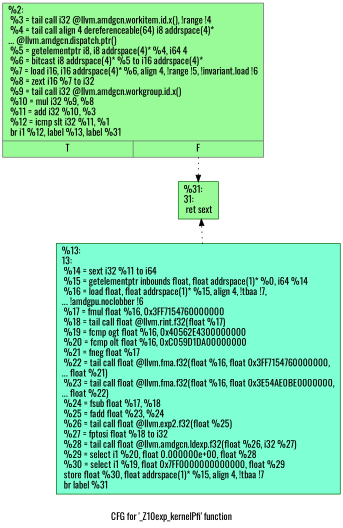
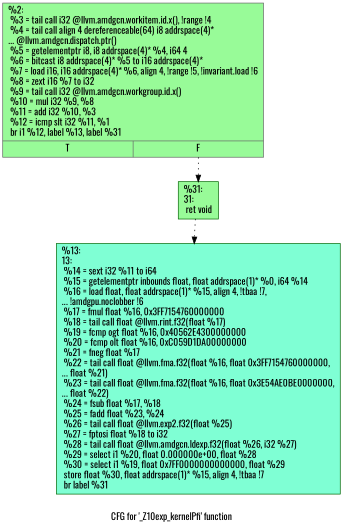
  digraph {
    fontname=Oswald
    label="CFG for '_Z10exp_kernelPfi' function"
    node [color=darkgreen fillcolor=palegreen fontname=Oswald shape=record style=filled]
    edge [fontname=Oswald style=dotted]
    n1 [color=gray40 label="{%2:\l  %3 = tail call i32 @llvm.amdgcn.workitem.id.x(), !range !4\l  %4 = tail call align 4 dereferenceable(64) i8 addrspace(4)*\l... @llvm.amdgcn.dispatch.ptr()\l  %5 = getelementptr i8, i8 addrspace(4)* %4, i64 4\l  %6 = bitcast i8 addrspace(4)* %5 to i16 addrspace(4)*\l  %7 = load i16, i16 addrspace(4)* %6, align 4, !range !5, !invariant.load !6\l  %8 = zext i16 %7 to i32\l  %9 = tail call i32 @llvm.amdgcn.workgroup.id.x()\l  %10 = mul i32 %9, %8\l  %11 = add i32 %10, %3\l  %12 = icmp slt i32 %11, %1\l  br i1 %12, label %13, label %31\l|{<s0>T|<s1>F}}"]
-   n2 [label="{%31:\l31:                                               \l  ret sext\l}"]
+   n2 [label="{%31:\l31:                                               \l  ret void\l}"]
    n3 [fillcolor=aquamarine label="{%13:\l13:                                               \l  %14 = sext i32 %11 to i64\l  %15 = getelementptr inbounds float, float addrspace(1)* %0, i64 %14\l  %16 = load float, float addrspace(1)* %15, align 4, !tbaa !7,\l... !amdgpu.noclobber !6\l  %17 = fmul float %16, 0x3FF7154760000000\l  %18 = tail call float @llvm.rint.f32(float %17)\l  %19 = fcmp ogt float %16, 0x40562E4300000000\l  %20 = fcmp olt float %16, 0xC059D1DA00000000\l  %21 = fneg float %17\l  %22 = tail call float @llvm.fma.f32(float %16, float 0x3FF7154760000000,\l... float %21)\l  %23 = tail call float @llvm.fma.f32(float %16, float 0x3E54AE0BE0000000,\l... float %22)\l  %24 = fsub float %17, %18\l  %25 = fadd float %23, %24\l  %26 = tail call float @llvm.exp2.f32(float %25)\l  %27 = fptosi float %18 to i32\l  %28 = tail call float @llvm.amdgcn.ldexp.f32(float %26, i32 %27)\l  %29 = select i1 %20, float 0.000000e+00, float %28\l  %30 = select i1 %19, float 0x7FF0000000000000, float %29\l  store float %30, float addrspace(1)* %15, align 4, !tbaa !7\l  br label %31\l}"]
    n1 -> n2 [tailport=s1]
-   n3 -> n2
+   n2 -> n3
  }
